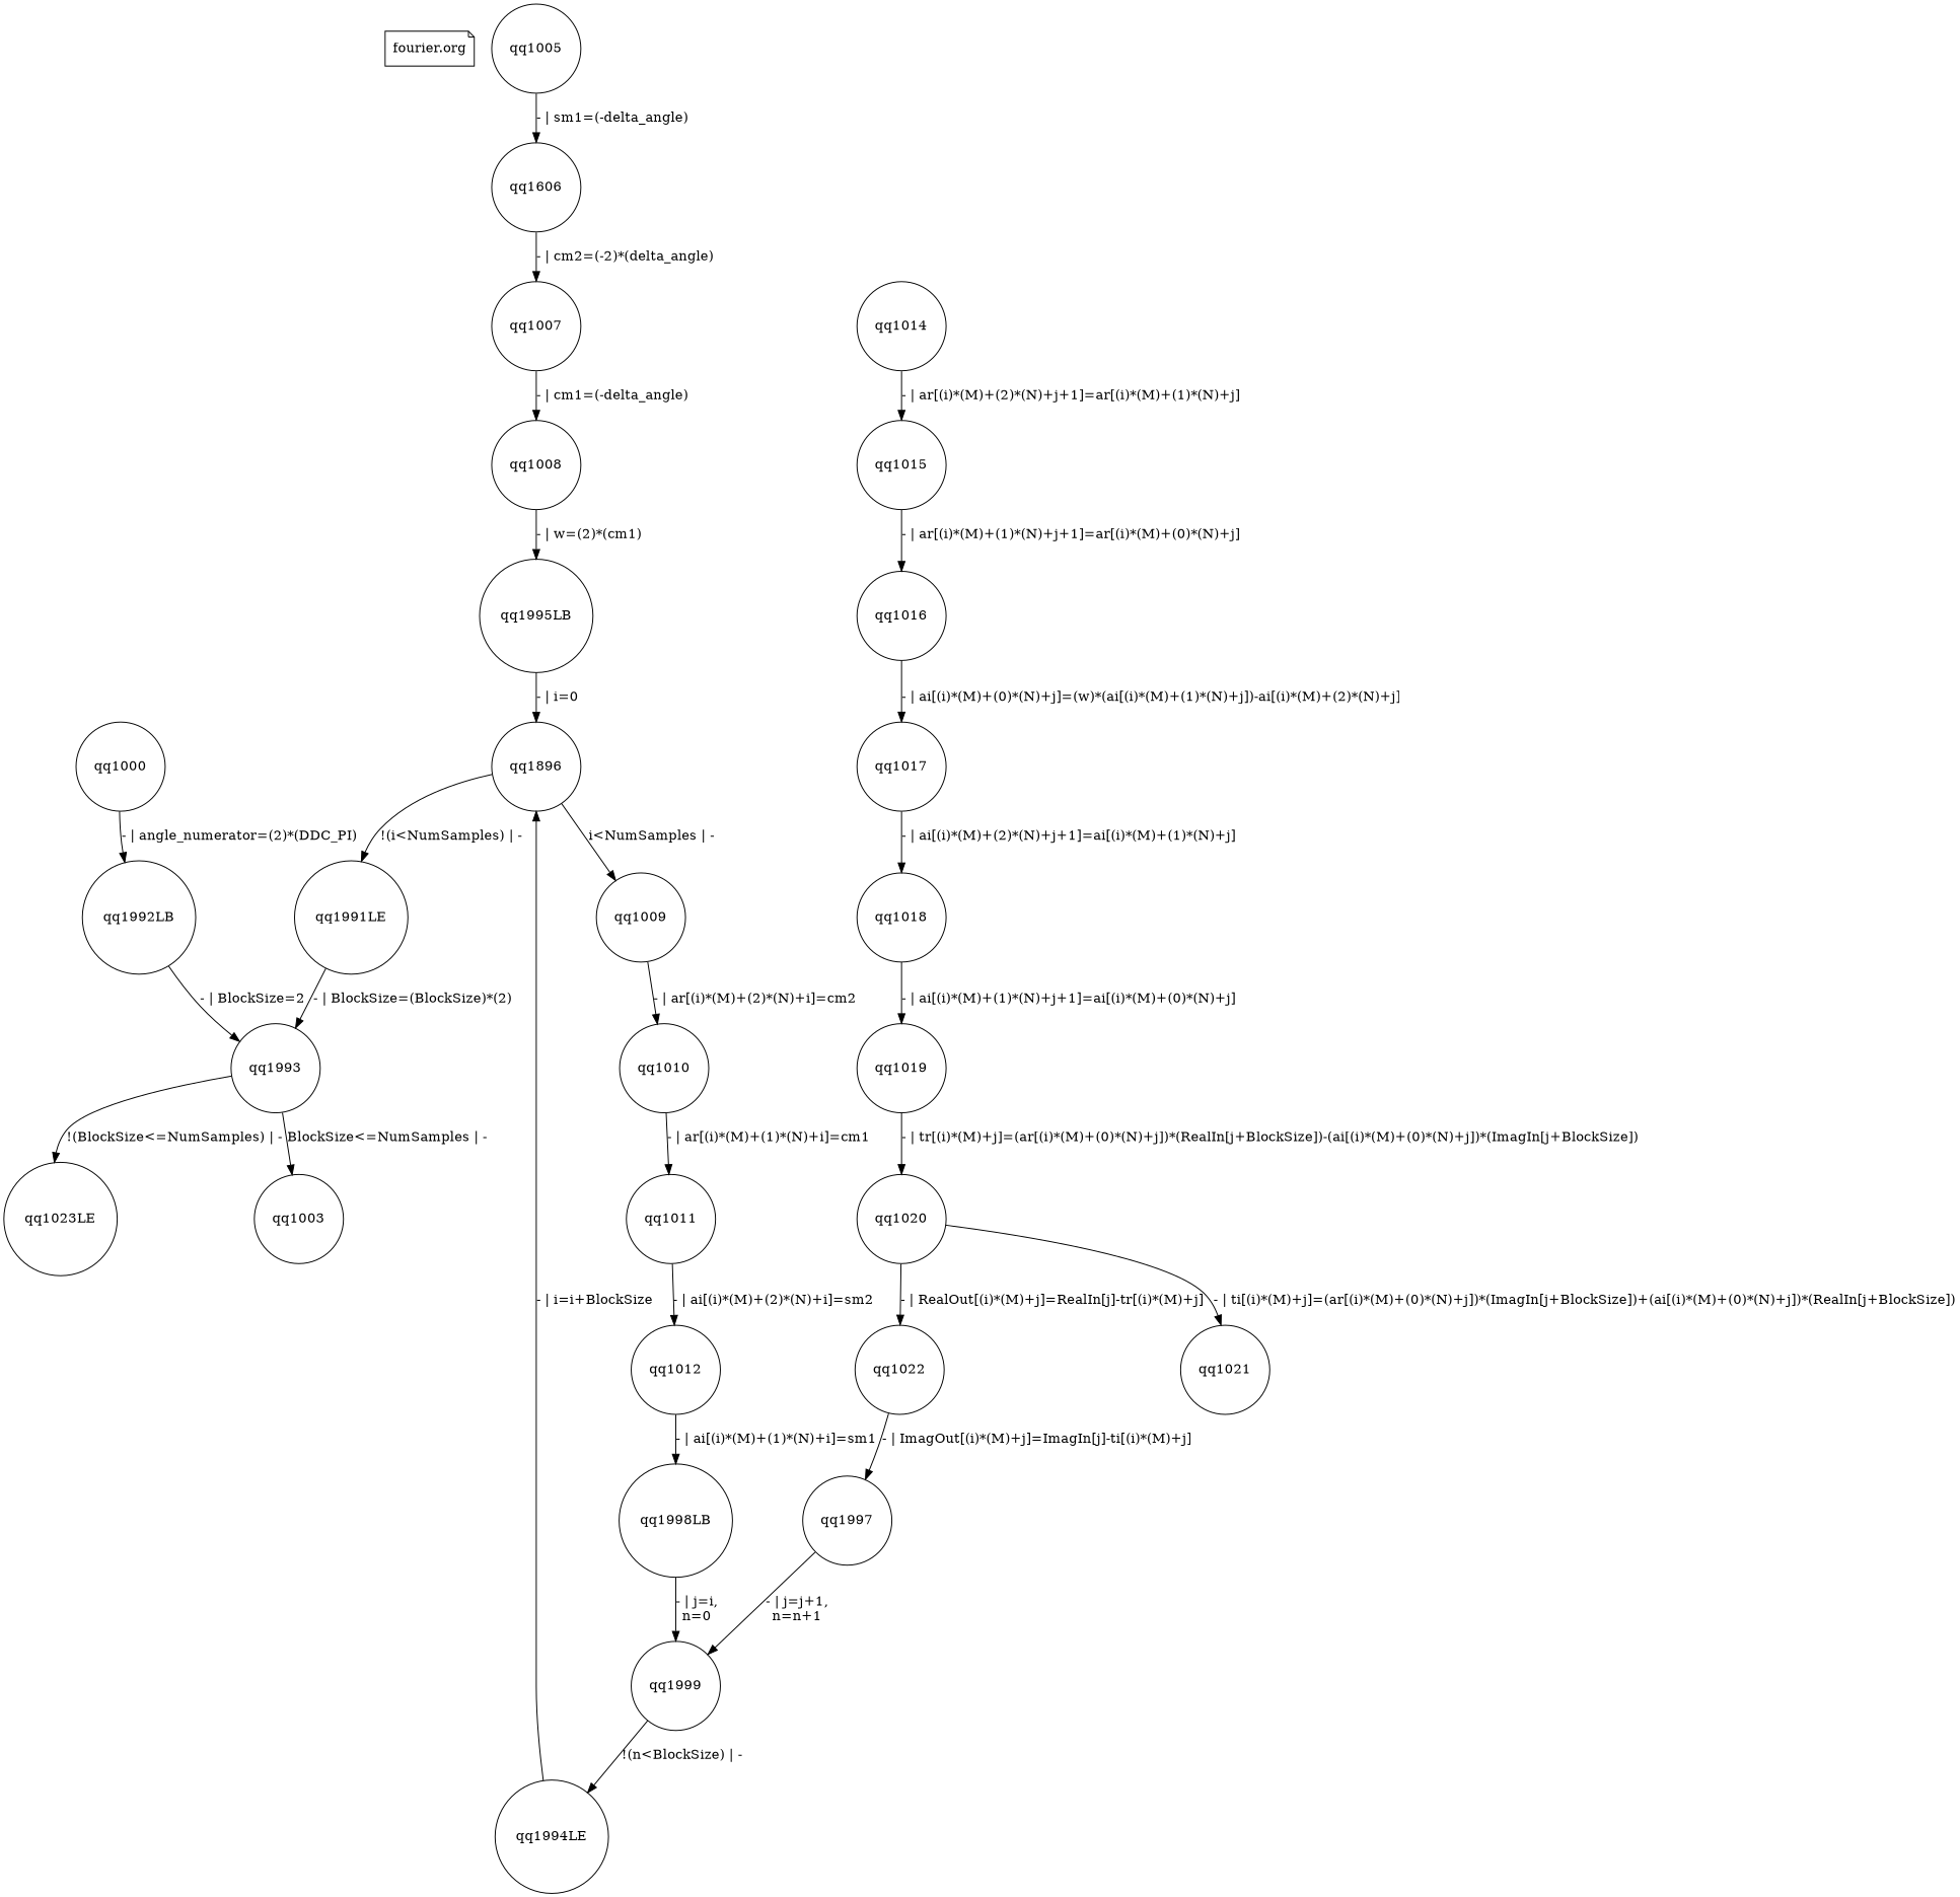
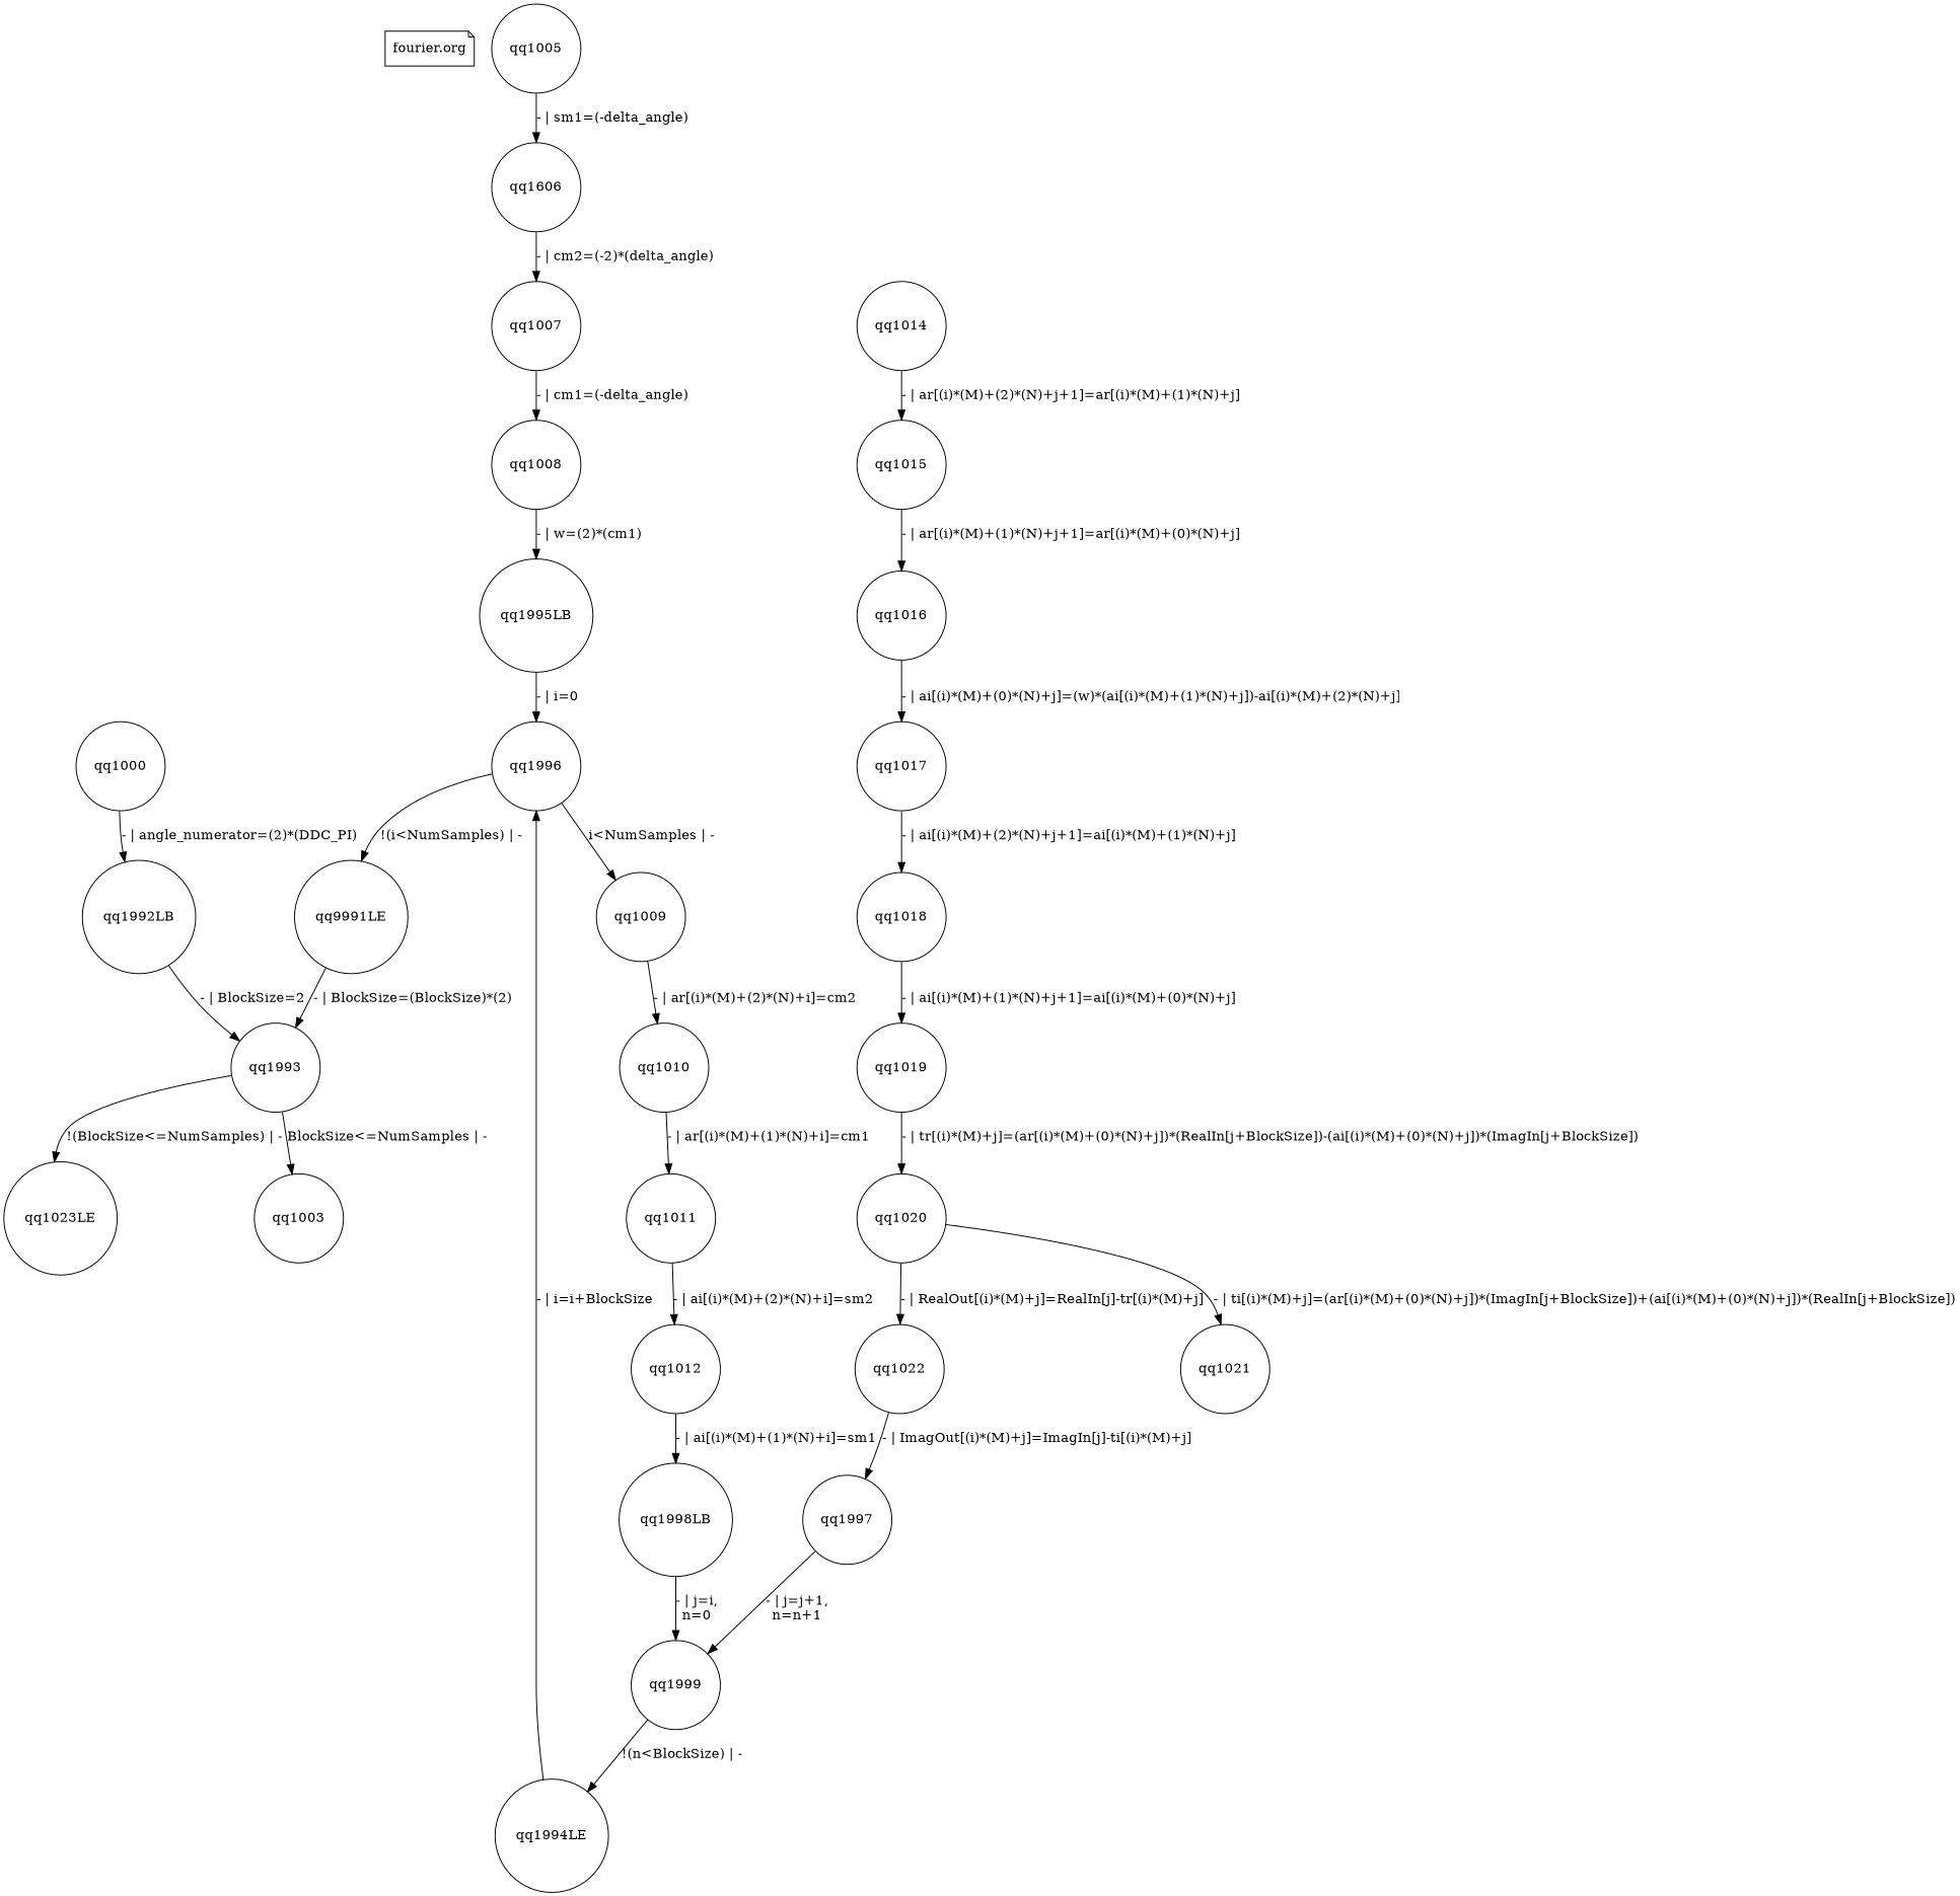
  digraph {
    node [shape=circle]
    "fourier.org" [shape=note]
    qq1000
    qq1992LB
    qq1993
    qq1003
    qq1023LE
    n7 [label=qq1606]
    qq1005
    qq1007
    qq1008
    qq1995LB
-   qq1996 [label=qq1896]
+   qq1996
    qq1009
-   qq1991LE
+   qq1991LE [label=qq9991LE]
    qq1010
    qq1011
    qq1012
    qq1998LB
    qq1999
    qq1994LE
    qq1014
    qq1015
    qq1016
    qq1017
    qq1018
    qq1019
    qq1020
    qq1021
    qq1022
    qq1997
    qq1000 -> qq1992LB [label="- | angle_numerator=(2)*(DDC_PI)"]
    qq1992LB -> qq1993 [label="- | BlockSize=2"]
    qq1993 -> qq1003 [label="BlockSize<=NumSamples | -"]
    qq1993 -> qq1023LE [label="!(BlockSize<=NumSamples) | -"]
    n7 -> qq1007 [label="- | cm2=(-2)*(delta_angle)"]
    qq1005 -> n7 [label="- | sm1=(-delta_angle)"]
    qq1007 -> qq1008 [label="- | cm1=(-delta_angle)"]
    qq1008 -> qq1995LB [label="- | w=(2)*(cm1)"]
    qq1995LB -> qq1996 [label="- | i=0"]
    qq1996 -> qq1009 [label="i<NumSamples | -"]
    qq1996 -> qq1991LE [label="!(i<NumSamples) | -"]
    qq1009 -> qq1010 [label="- | ar[(i)*(M)+(2)*(N)+i]=cm2"]
    qq1991LE -> qq1993 [label="- | BlockSize=(BlockSize)*(2)"]
    qq1010 -> qq1011 [label="- | ar[(i)*(M)+(1)*(N)+i]=cm1"]
    qq1011 -> qq1012 [label="- | ai[(i)*(M)+(2)*(N)+i]=sm2"]
    qq1012 -> qq1998LB [label="- | ai[(i)*(M)+(1)*(N)+i]=sm1"]
    qq1998LB -> qq1999 [label="- | j=i,\nn=0"]
    qq1999 -> qq1994LE [label="!(n<BlockSize) | -"]
    qq1994LE -> qq1996 [label="- | i=i+BlockSize"]
    qq1014 -> qq1015 [label="- | ar[(i)*(M)+(2)*(N)+j+1]=ar[(i)*(M)+(1)*(N)+j]"]
    qq1015 -> qq1016 [label="- | ar[(i)*(M)+(1)*(N)+j+1]=ar[(i)*(M)+(0)*(N)+j]"]
    qq1016 -> qq1017 [label="- | ai[(i)*(M)+(0)*(N)+j]=(w)*(ai[(i)*(M)+(1)*(N)+j])-ai[(i)*(M)+(2)*(N)+j]"]
    qq1017 -> qq1018 [label="- | ai[(i)*(M)+(2)*(N)+j+1]=ai[(i)*(M)+(1)*(N)+j]"]
    qq1018 -> qq1019 [label="- | ai[(i)*(M)+(1)*(N)+j+1]=ai[(i)*(M)+(0)*(N)+j]"]
    qq1019 -> qq1020 [label="- | tr[(i)*(M)+j]=(ar[(i)*(M)+(0)*(N)+j])*(RealIn[j+BlockSize])-(ai[(i)*(M)+(0)*(N)+j])*(ImagIn[j+BlockSize])"]
    qq1020 -> qq1021 [label="- | ti[(i)*(M)+j]=(ar[(i)*(M)+(0)*(N)+j])*(ImagIn[j+BlockSize])+(ai[(i)*(M)+(0)*(N)+j])*(RealIn[j+BlockSize])"]
    qq1020 -> qq1022 [label="- | RealOut[(i)*(M)+j]=RealIn[j]-tr[(i)*(M)+j]"]
    qq1022 -> qq1997 [label="- | ImagOut[(i)*(M)+j]=ImagIn[j]-ti[(i)*(M)+j]"]
    qq1997 -> qq1999 [label="- | j=j+1,\nn=n+1"]
  }
